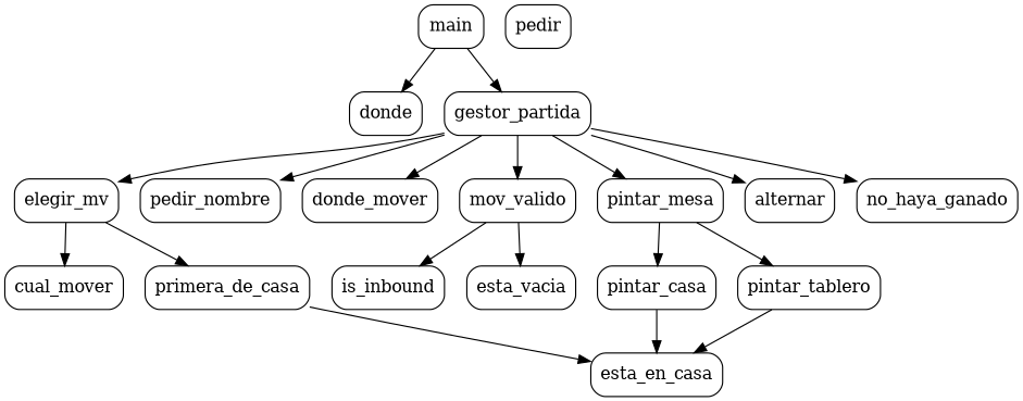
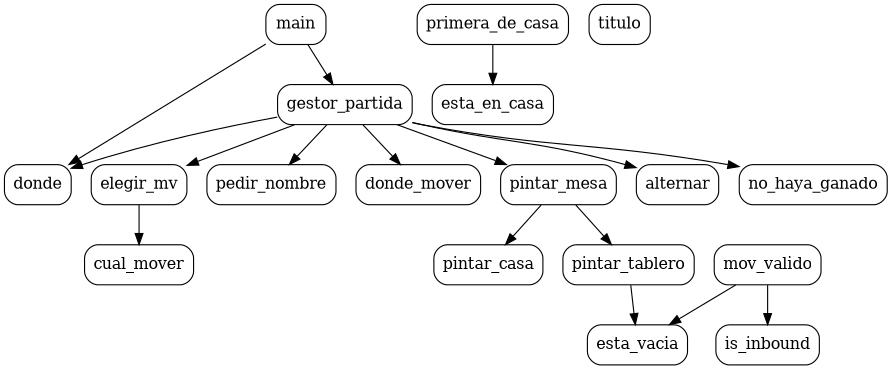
  digraph {
    node [shape=box style=rounded]
    n1 [label=donde]
    main
    gestor_partida
    elegir_mv
    pedir_nombre
    donde_mover
    mov_valido
    pintar_mesa
    alternar
    no_haya_ganado
    cual_mover
    primera_de_casa
    is_inbound
    esta_vacia
    pintar_casa
    pintar_tablero
    esta_en_casa
-   titulo [label=pedir]
+   titulo
    main -> n1
    main -> gestor_partida
    gestor_partida -> elegir_mv
    gestor_partida -> pedir_nombre
    gestor_partida -> donde_mover
-   gestor_partida -> mov_valido
+   gestor_partida -> n1
    gestor_partida -> pintar_mesa
    gestor_partida -> alternar
    gestor_partida -> no_haya_ganado
    elegir_mv -> cual_mover
-   elegir_mv -> primera_de_casa
    mov_valido -> is_inbound
    mov_valido -> esta_vacia
    pintar_mesa -> pintar_casa
    pintar_mesa -> pintar_tablero
    primera_de_casa -> esta_en_casa
-   pintar_casa -> esta_en_casa
-   pintar_tablero -> esta_en_casa
+   pintar_tablero -> esta_vacia
  }
